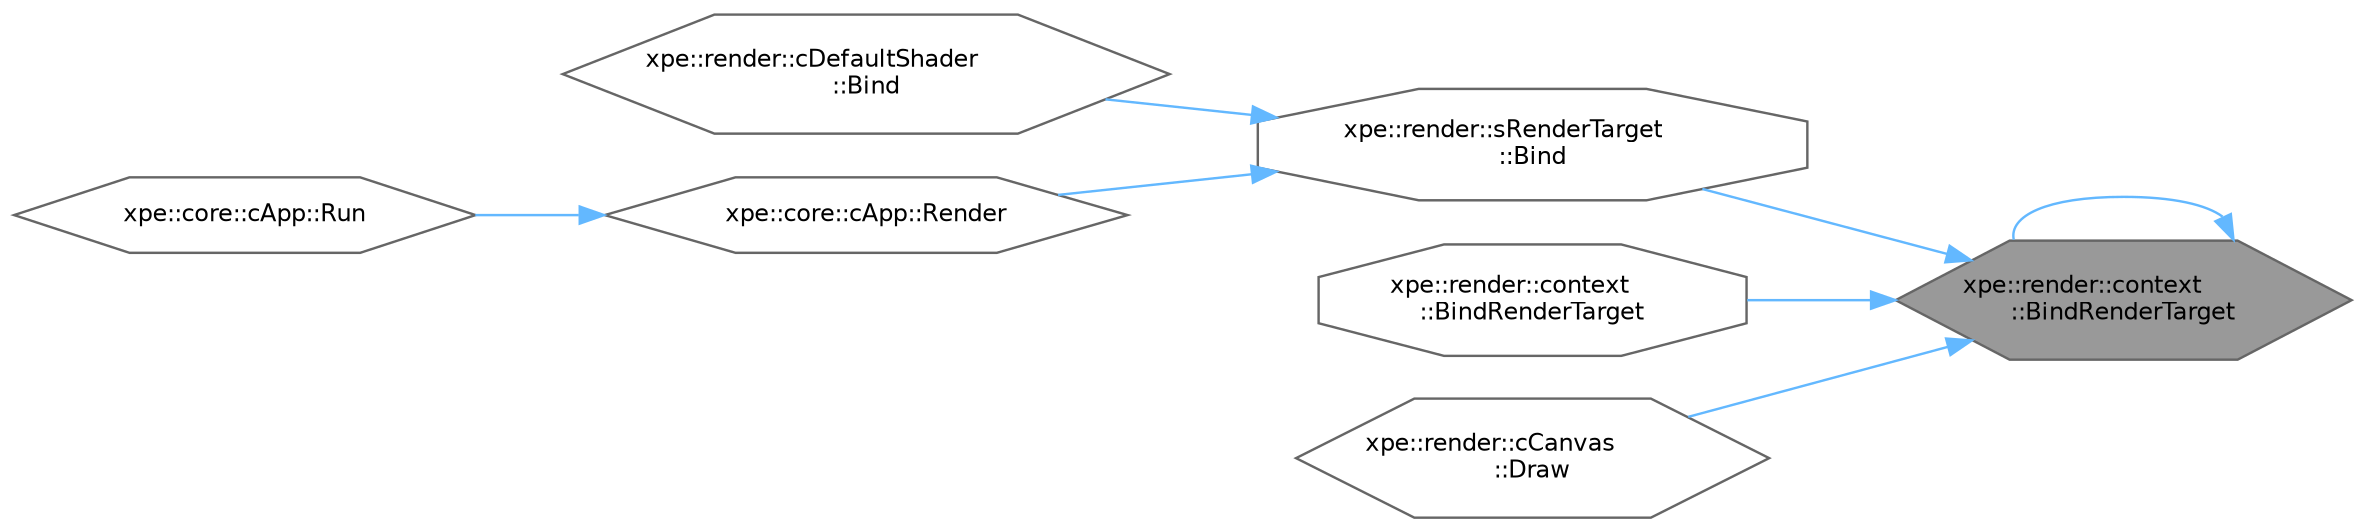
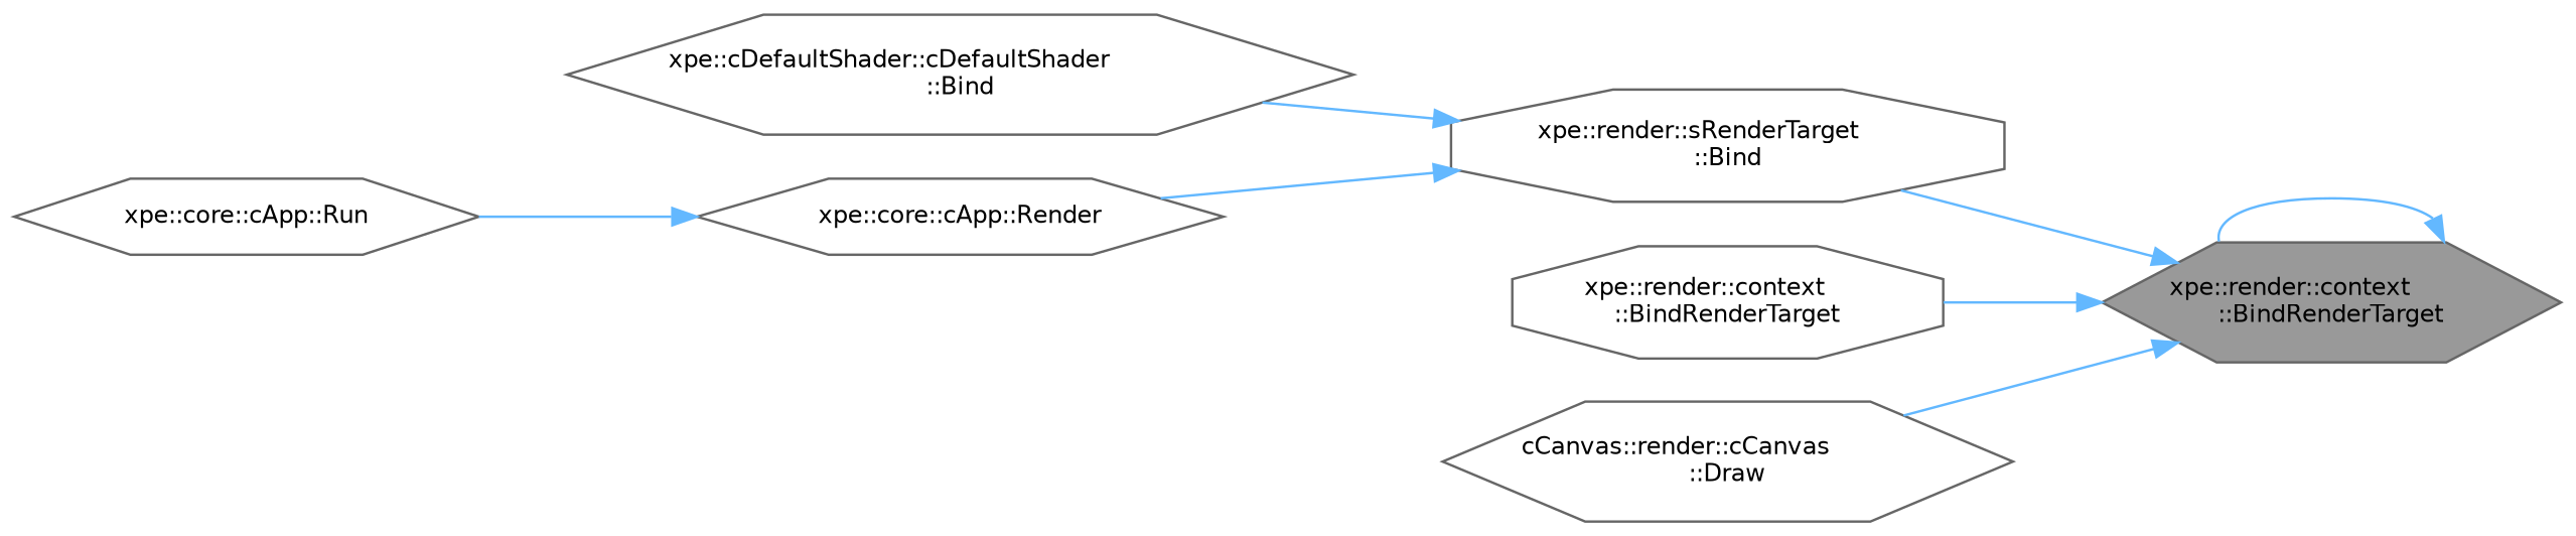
  digraph {
    rankdir=RL
    node [color=grey40 fillcolor=white fontname=Helvetica fontsize=10 shape=hexagon style=filled]
    edge [color=steelblue1 dir=back fontname=Helvetica fontsize=10 labelfontname=Helvetica labelfontsize=10 style=solid]
    n1 [color=gray40 fillcolor=grey60 fontcolor=black height=0.2 label="xpe::render::context\l::BindRenderTarget" width=0.4]
    n2 [height=0.2 label="xpe::render::sRenderTarget\l::Bind" shape=octagon width=0.4]
    n3 [height=0.2 label="xpe::render::context\l::BindRenderTarget" shape=octagon width=0.4]
-   n4 [height=0.2 label="xpe::render::cCanvas\l::Draw" width=0.4]
-   n5 [height=0.2 label="xpe::render::cDefaultShader\l::Bind" width=0.4]
+   n4 [height=0.2 label="cCanvas::render::cCanvas\l::Draw" width=0.4]
+   n5 [height=0.2 label="xpe::cDefaultShader::cDefaultShader\l::Bind" width=0.4]
    n6 [height=0.2 label="xpe::core::cApp::Render" width=0.4]
    n7 [height=0.2 label="xpe::core::cApp::Run" width=0.4]
    n1 -> n1
    n1 -> n2
    n1 -> n3
    n1 -> n4
    n2 -> n5
    n2 -> n6
    n6 -> n7
  }
